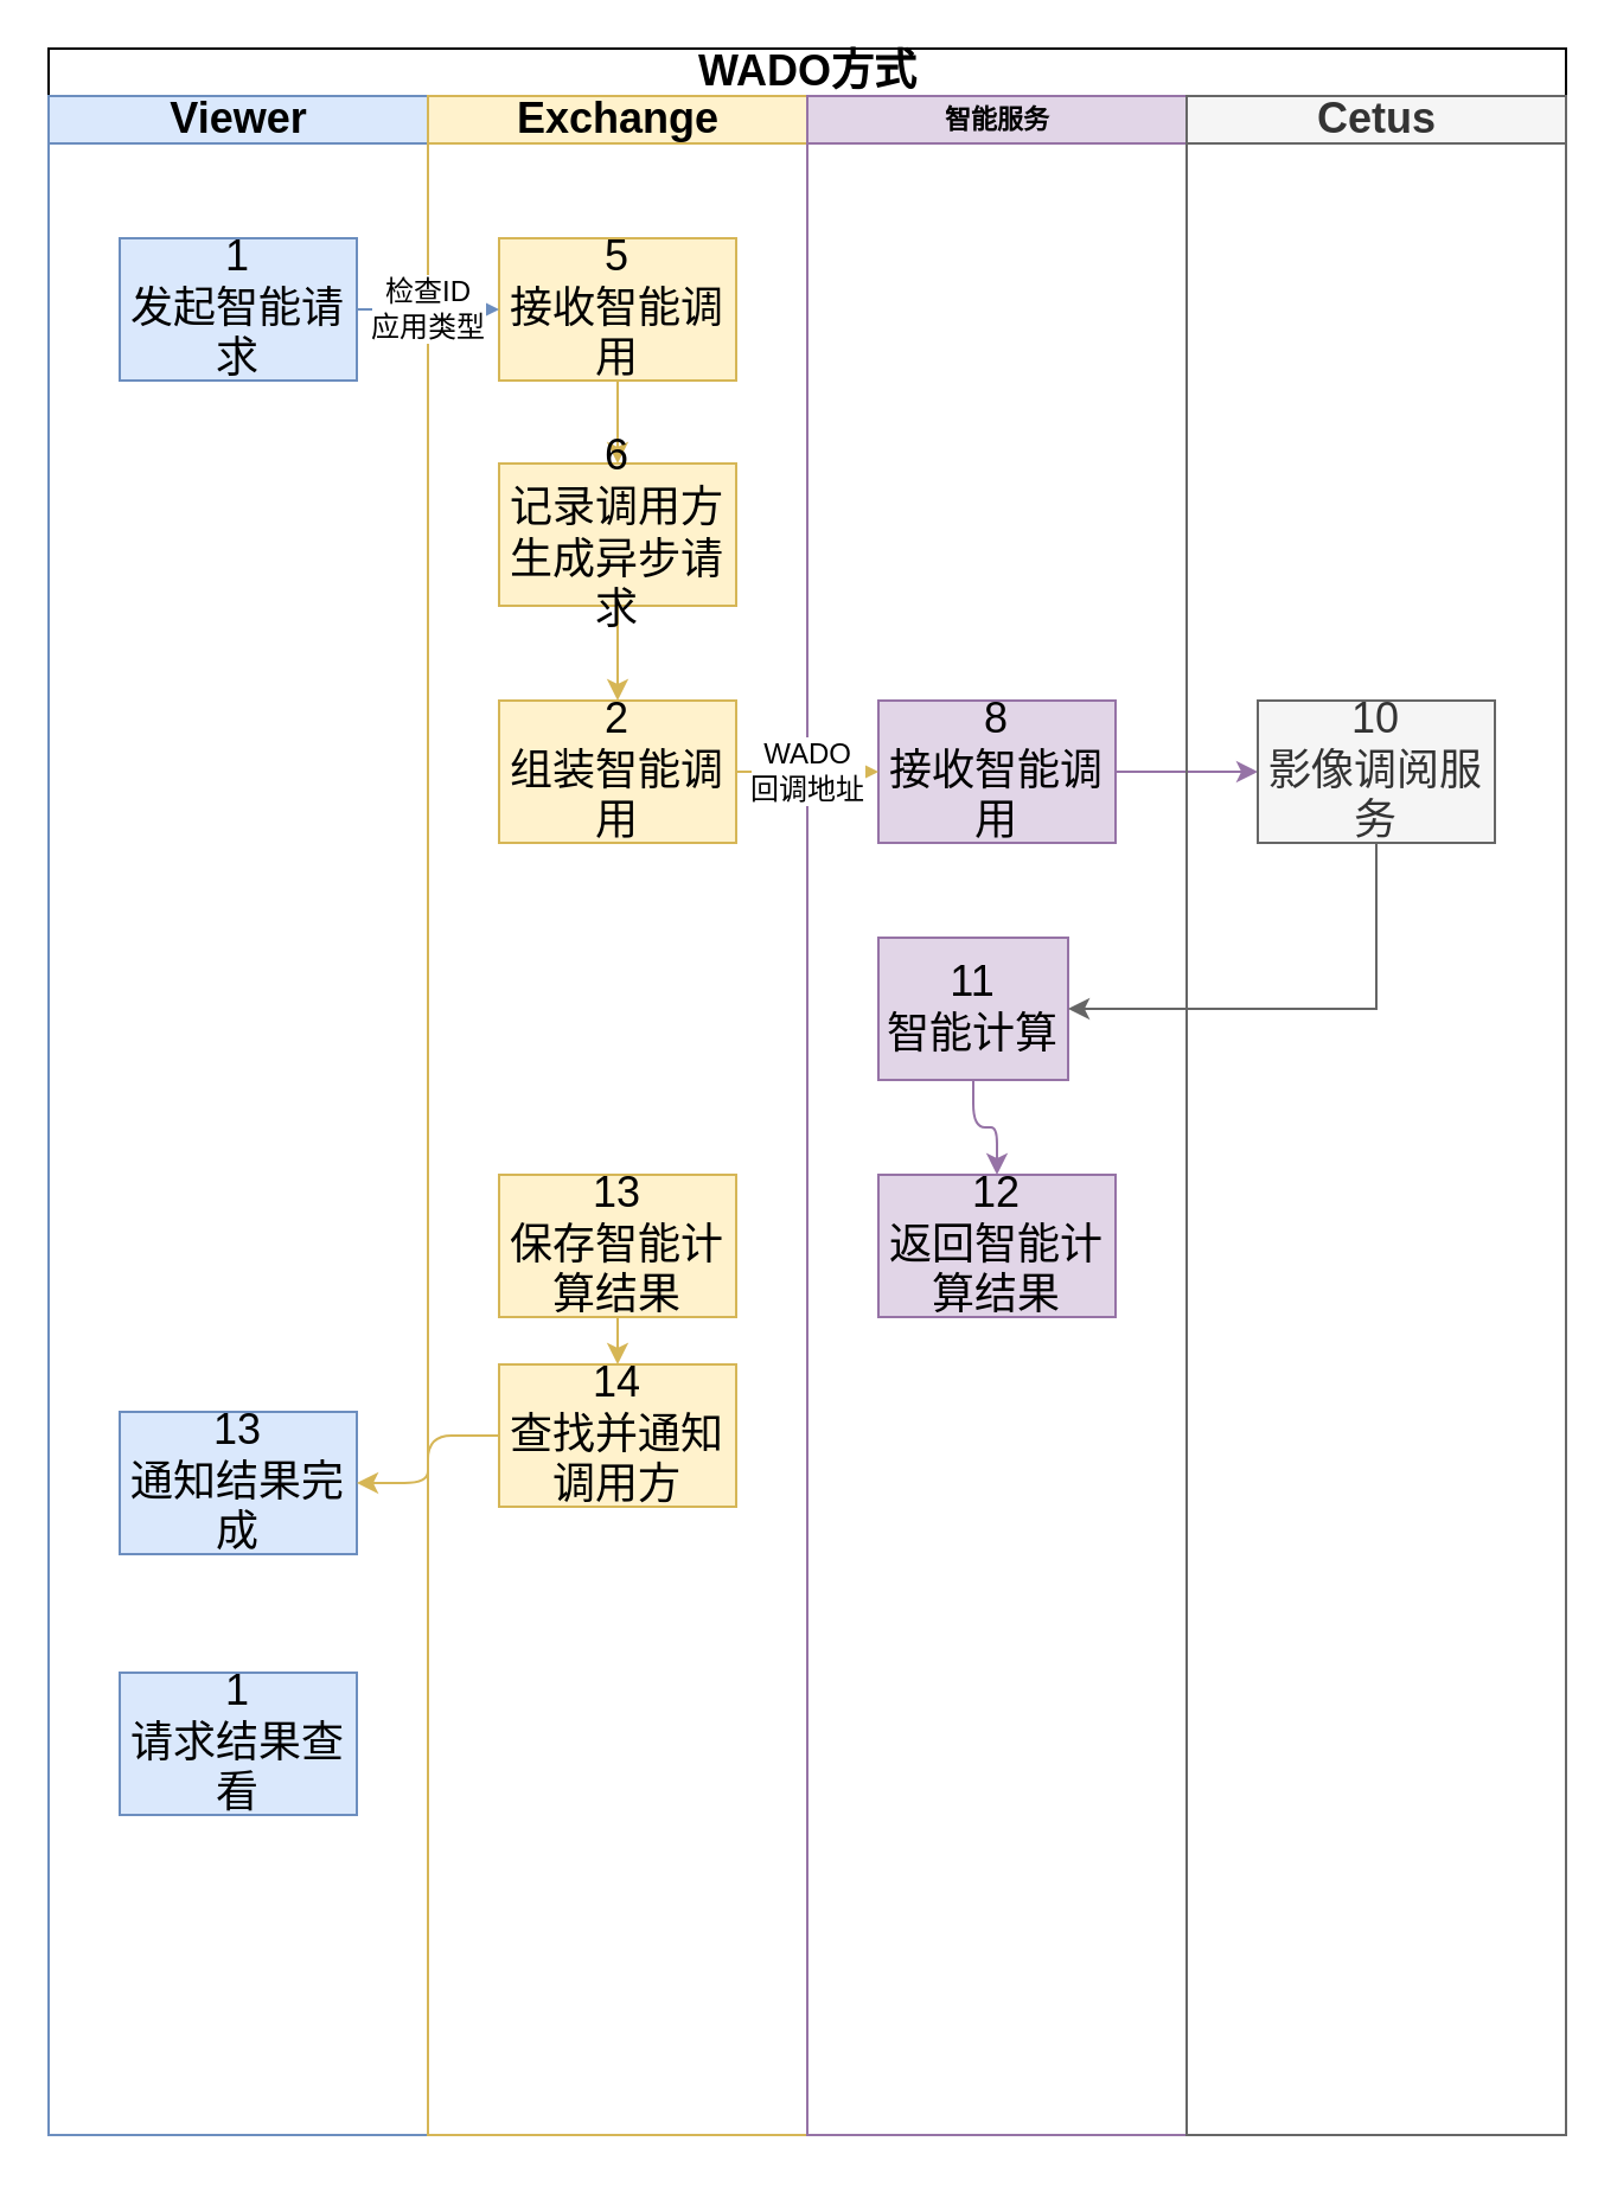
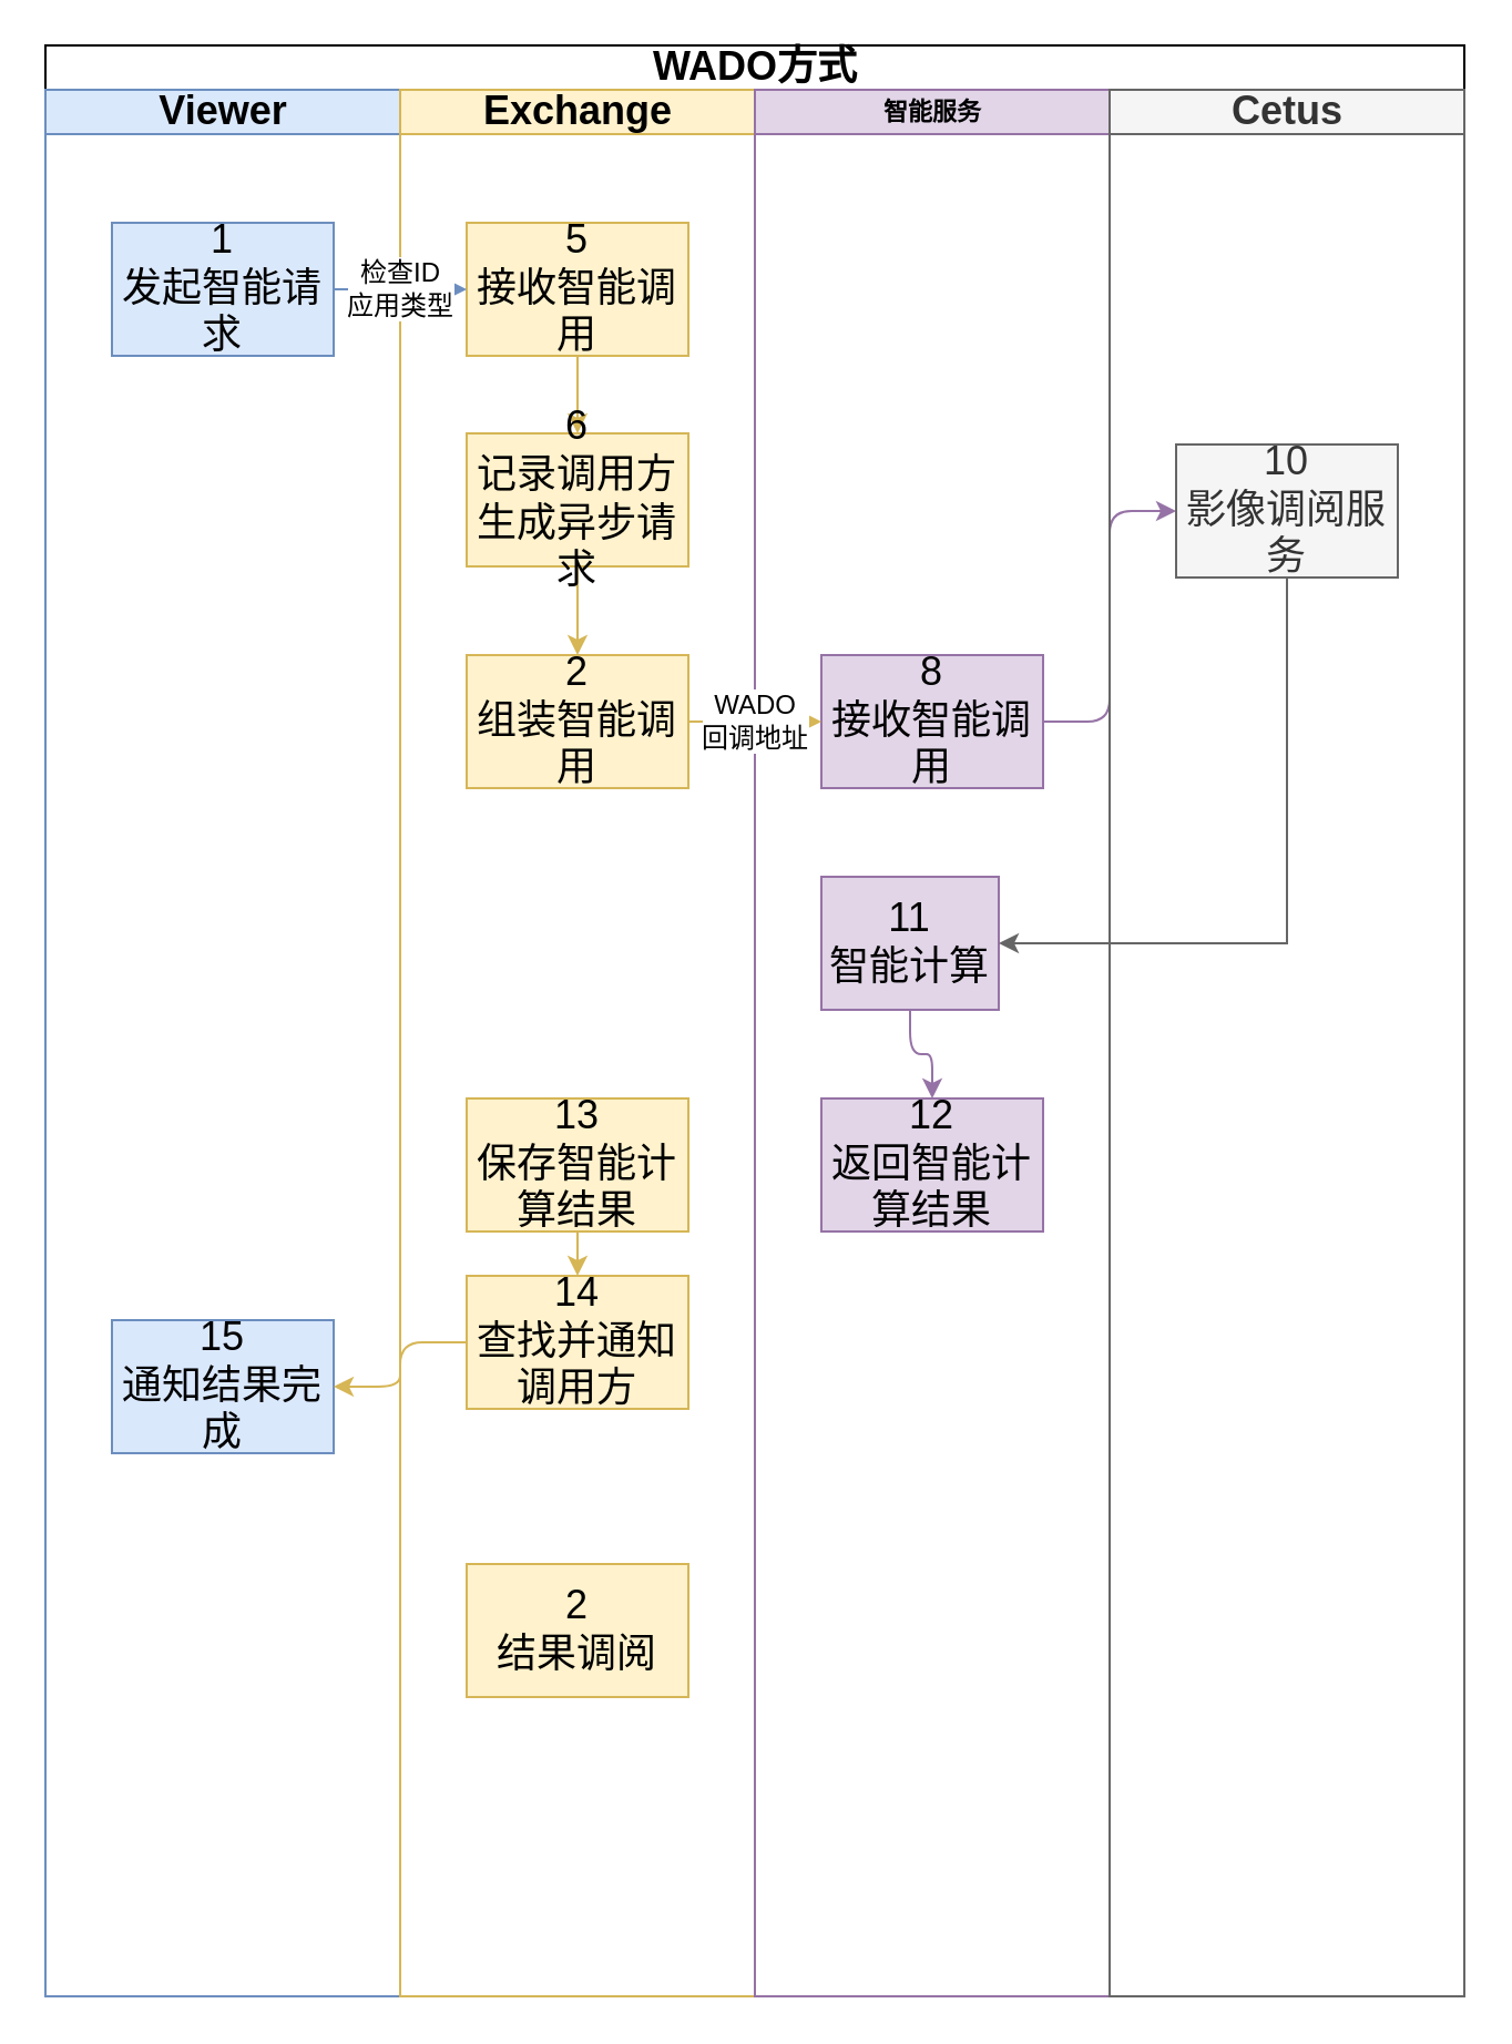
  <mxCell id="0" />
  <mxCell id="1" parent="0" />
  <mxCell id="2" value="WADO方式" style="swimlane;html=1;childLayout=stackLayout;resizeParent=1;resizeParentMax=0;startSize=20;fontSize=18;" parent="1" vertex="1"><mxGeometry x="20" y="20" width="640" height="880" as="geometry" /></mxCell>
  <mxCell id="3" value="Viewer" style="swimlane;html=1;startSize=20;aspect=fixed;fillColor=#dae8fc;strokeColor=#6c8ebf;fontSize=18;" parent="2" vertex="1"><mxGeometry y="20" width="160" height="860" as="geometry" /></mxCell>
  <mxCell id="4" value="1&lt;br style=&quot;font-size: 18px;&quot;&gt;发起智能请求" style="whiteSpace=wrap;html=1;fillColor=#dae8fc;strokeColor=#6c8ebf;fontSize=18;" parent="3" vertex="1"><mxGeometry x="30" y="60" width="100" height="60" as="geometry" /></mxCell>
- <mxCell id="5" value="13&lt;br style=&quot;font-size: 18px;&quot;&gt;通知结果完成" style="whiteSpace=wrap;html=1;fillColor=#dae8fc;strokeColor=#6c8ebf;fontSize=18;" parent="3" vertex="1"><mxGeometry x="30" y="555" width="100" height="60" as="geometry" /></mxCell>
- <mxCell id="6" value="1&lt;br style=&quot;font-size: 18px;&quot;&gt;请求结果查看" style="whiteSpace=wrap;html=1;fillColor=#dae8fc;strokeColor=#6c8ebf;fontSize=18;" parent="3" vertex="1"><mxGeometry x="30" y="665" width="100" height="60" as="geometry" /></mxCell>
+ <mxCell id="5" value="15&lt;br style=&quot;font-size: 18px;&quot;&gt;通知结果完成" style="whiteSpace=wrap;html=1;fillColor=#dae8fc;strokeColor=#6c8ebf;fontSize=18;" parent="3" vertex="1"><mxGeometry x="30" y="555" width="100" height="60" as="geometry" /></mxCell>
  <mxCell id="7" value="Exchange" style="swimlane;html=1;startSize=20;fillColor=#fff2cc;strokeColor=#d6b656;fontSize=18;" parent="2" vertex="1"><mxGeometry x="160" y="20" width="160" height="860" as="geometry" /></mxCell>
  <mxCell id="8" style="edgeStyle=orthogonalEdgeStyle;orthogonalLoop=1;jettySize=auto;html=1;fillColor=#fff2cc;strokeColor=#d6b656;fontSize=18;" parent="7" source="9" target="11" edge="1"><mxGeometry relative="1" as="geometry" /></mxCell>
  <mxCell id="9" value="5&lt;br style=&quot;font-size: 18px;&quot;&gt;接收智能调用" style="whiteSpace=wrap;html=1;fillColor=#fff2cc;strokeColor=#d6b656;fontSize=18;" parent="7" vertex="1"><mxGeometry x="30" y="60" width="100" height="60" as="geometry" /></mxCell>
  <mxCell id="10" style="edgeStyle=orthogonalEdgeStyle;orthogonalLoop=1;jettySize=auto;html=1;entryX=0.5;entryY=0;entryDx=0;entryDy=0;fillColor=#fff2cc;strokeColor=#d6b656;fontSize=18;" parent="7" source="11" target="12" edge="1"><mxGeometry relative="1" as="geometry" /></mxCell>
  <mxCell id="11" value="6&lt;br style=&quot;font-size: 18px;&quot;&gt;记录调用方&lt;br style=&quot;font-size: 18px;&quot;&gt;生成异步请求" style="whiteSpace=wrap;html=1;fillColor=#fff2cc;strokeColor=#d6b656;fontSize=18;" parent="7" vertex="1"><mxGeometry x="30" y="155" width="100" height="60" as="geometry" /></mxCell>
  <mxCell id="12" value="2&lt;br style=&quot;font-size: 18px;&quot;&gt;组装智能调用" style="whiteSpace=wrap;html=1;fillColor=#fff2cc;strokeColor=#d6b656;fontSize=18;" parent="7" vertex="1"><mxGeometry x="30" y="255" width="100" height="60" as="geometry" /></mxCell>
  <mxCell id="13" value="13&lt;br style=&quot;font-size: 18px;&quot;&gt;保存智能计算结果" style="whiteSpace=wrap;html=1;fillColor=#fff2cc;strokeColor=#d6b656;fontSize=18;" parent="7" vertex="1"><mxGeometry x="30" y="455" width="100" height="60" as="geometry" /></mxCell>
+ <mxCell id="14" value="2&lt;br style=&quot;font-size: 18px;&quot;&gt;结果调阅" style="whiteSpace=wrap;html=1;fillColor=#fff2cc;strokeColor=#d6b656;fontSize=18;" parent="7" vertex="1"><mxGeometry x="30" y="665" width="100" height="60" as="geometry" /></mxCell>
  <mxCell id="15" value="14&lt;br style=&quot;font-size: 18px;&quot;&gt;查找并通知调用方" style="whiteSpace=wrap;html=1;fillColor=#fff2cc;strokeColor=#d6b656;fontSize=18;" parent="7" vertex="1"><mxGeometry x="30" y="535" width="100" height="60" as="geometry" /></mxCell>
  <mxCell id="16" style="edgeStyle=orthogonalEdgeStyle;orthogonalLoop=1;jettySize=auto;html=1;fillColor=#fff2cc;strokeColor=#d6b656;fontSize=18;" parent="7" source="13" target="15" edge="1"><mxGeometry relative="1" as="geometry" /></mxCell>
  <mxCell id="17" style="edgeStyle=orthogonalEdgeStyle;orthogonalLoop=1;jettySize=auto;html=1;entryX=1;entryY=0.5;entryDx=0;entryDy=0;fillColor=#fff2cc;strokeColor=#d6b656;fontSize=18;" parent="2" source="15" target="5" edge="1"><mxGeometry relative="1" as="geometry" /></mxCell>
  <mxCell id="18" value="检查ID&lt;br style=&quot;font-size: 12px;&quot;&gt;应用类型" style="edgeStyle=orthogonalEdgeStyle;orthogonalLoop=1;jettySize=auto;html=1;entryX=0;entryY=0.5;entryDx=0;entryDy=0;fillColor=#dae8fc;strokeColor=#6c8ebf;fontSize=12;" parent="2" source="4" target="9" edge="1"><mxGeometry relative="1" as="geometry"><mxPoint x="190" y="-95" as="targetPoint" /></mxGeometry></mxCell>
  <mxCell id="19" style="edgeStyle=orthogonalEdgeStyle;orthogonalLoop=1;jettySize=auto;html=1;exitX=1;exitY=0.5;exitDx=0;exitDy=0;entryX=0;entryY=0.5;entryDx=0;entryDy=0;fillColor=#e1d5e7;strokeColor=#9673a6;fontSize=18;" parent="2" source="21" target="26" edge="1"><mxGeometry relative="1" as="geometry" /></mxCell>
  <mxCell id="20" value="智能服务" style="swimlane;html=1;startSize=20;fillColor=#e1d5e7;strokeColor=#9673a6;fontSize=11;" parent="2" vertex="1"><mxGeometry x="320" y="20" width="160" height="860" as="geometry" /></mxCell>
  <mxCell id="21" value="8&lt;br style=&quot;font-size: 18px;&quot;&gt;接收智能调用" style="whiteSpace=wrap;html=1;fillColor=#e1d5e7;strokeColor=#9673a6;fontSize=18;" parent="20" vertex="1"><mxGeometry x="30" y="255" width="100" height="60" as="geometry" /></mxCell>
  <mxCell id="22" style="edgeStyle=orthogonalEdgeStyle;orthogonalLoop=1;jettySize=auto;html=1;exitX=0.5;exitY=1;exitDx=0;exitDy=0;entryX=0.5;entryY=0;entryDx=0;entryDy=0;fillColor=#e1d5e7;strokeColor=#9673a6;fontSize=18;" parent="20" source="23" target="24" edge="1"><mxGeometry relative="1" as="geometry" /></mxCell>
  <mxCell id="23" value="11&lt;br style=&quot;font-size: 18px;&quot;&gt;智能计算" style="whiteSpace=wrap;html=1;fillColor=#e1d5e7;strokeColor=#9673a6;fontSize=18;" parent="20" vertex="1"><mxGeometry x="30" y="355" width="80" height="60" as="geometry" /></mxCell>
  <mxCell id="24" value="12&lt;br style=&quot;font-size: 18px;&quot;&gt;返回智能计算结果" style="whiteSpace=wrap;html=1;fillColor=#e1d5e7;strokeColor=#9673a6;fontSize=18;" parent="20" vertex="1"><mxGeometry x="30" y="455" width="100" height="60" as="geometry" /></mxCell>
  <mxCell id="25" value="Cetus" style="swimlane;html=1;startSize=20;fillColor=#f5f5f5;strokeColor=#666666;fontColor=#333333;fontSize=18;" parent="2" vertex="1"><mxGeometry x="480" y="20" width="160" height="860" as="geometry" /></mxCell>
- <mxCell id="26" value="10&lt;br style=&quot;font-size: 18px;&quot;&gt;影像调阅服务" style="whiteSpace=wrap;html=1;fillColor=#f5f5f5;strokeColor=#666666;fontColor=#333333;fontSize=18;" parent="25" vertex="1"><mxGeometry x="30" y="255" width="100" height="60" as="geometry" /></mxCell>
+ <mxCell id="26" value="10&lt;br style=&quot;font-size: 18px;&quot;&gt;影像调阅服务" style="whiteSpace=wrap;html=1;fillColor=#f5f5f5;strokeColor=#666666;fontColor=#333333;fontSize=18;" parent="25" vertex="1"><mxGeometry x="30" y="160" width="100" height="60" as="geometry" /></mxCell>
  <mxCell id="27" style="edgeStyle=orthogonalEdgeStyle;rounded=0;orthogonalLoop=1;jettySize=auto;html=1;exitX=0.5;exitY=1;exitDx=0;exitDy=0;entryX=1;entryY=0.5;entryDx=0;entryDy=0;fillColor=#f5f5f5;strokeColor=#666666;fontSize=18;" parent="2" source="26" target="23" edge="1"><mxGeometry relative="1" as="geometry" /></mxCell>
  <mxCell id="28" value="WADO&lt;br style=&quot;font-size: 12px;&quot;&gt;回调地址" style="edgeStyle=orthogonalEdgeStyle;rounded=0;orthogonalLoop=1;jettySize=auto;html=1;exitX=1;exitY=0.5;exitDx=0;exitDy=0;entryX=0;entryY=0.5;entryDx=0;entryDy=0;fontSize=12;fillColor=#fff2cc;strokeColor=#d6b656;" parent="2" source="12" target="21" edge="1"><mxGeometry relative="1" as="geometry" /></mxCell>
